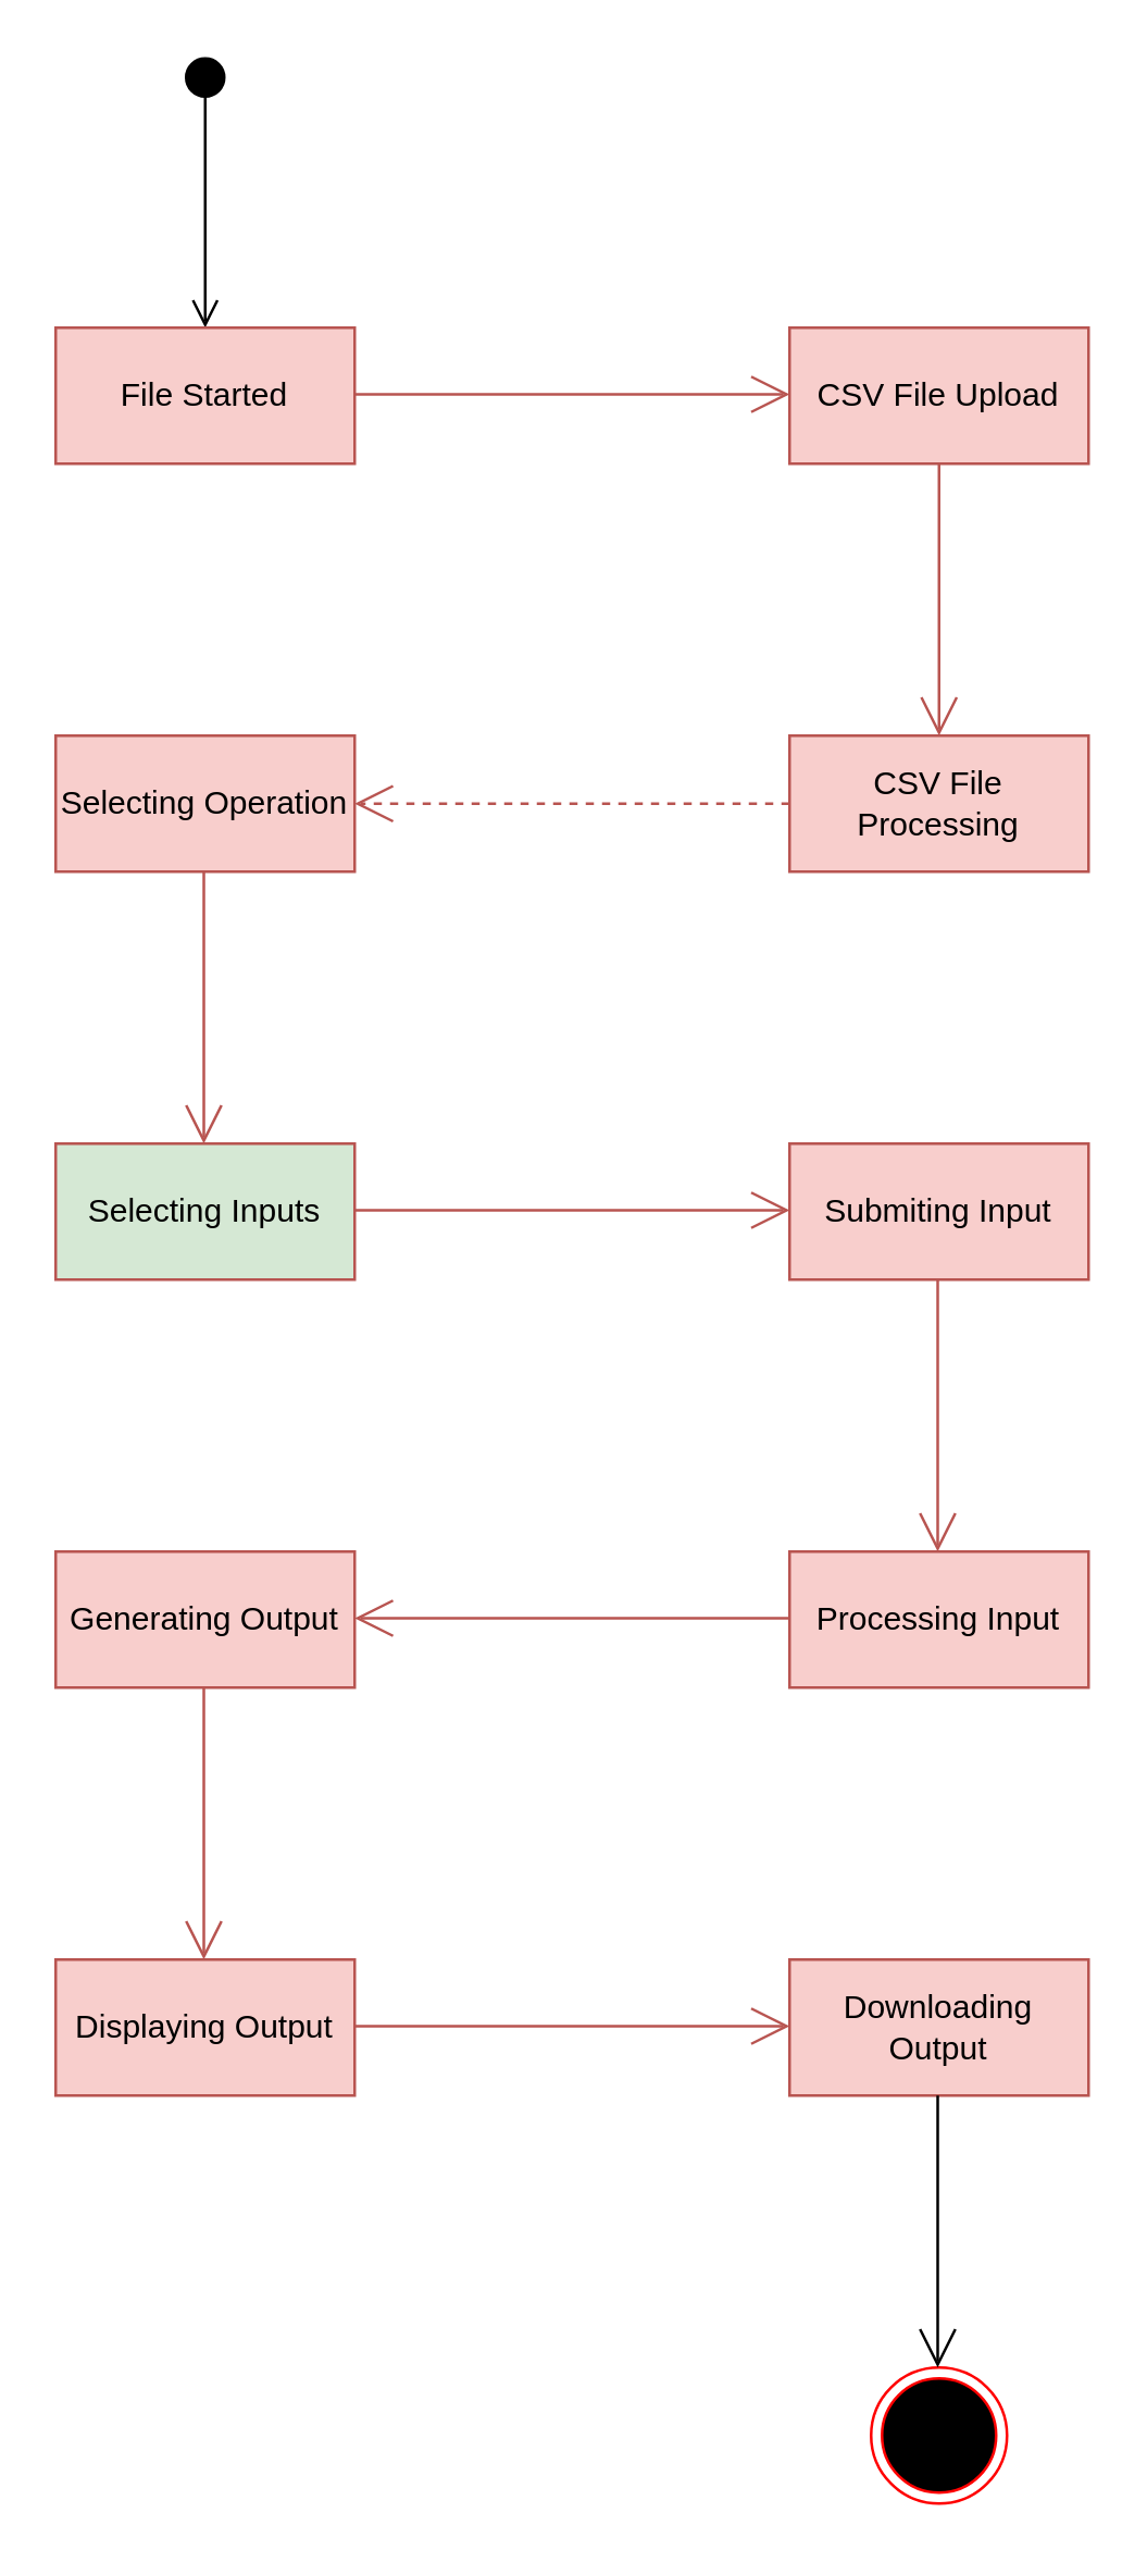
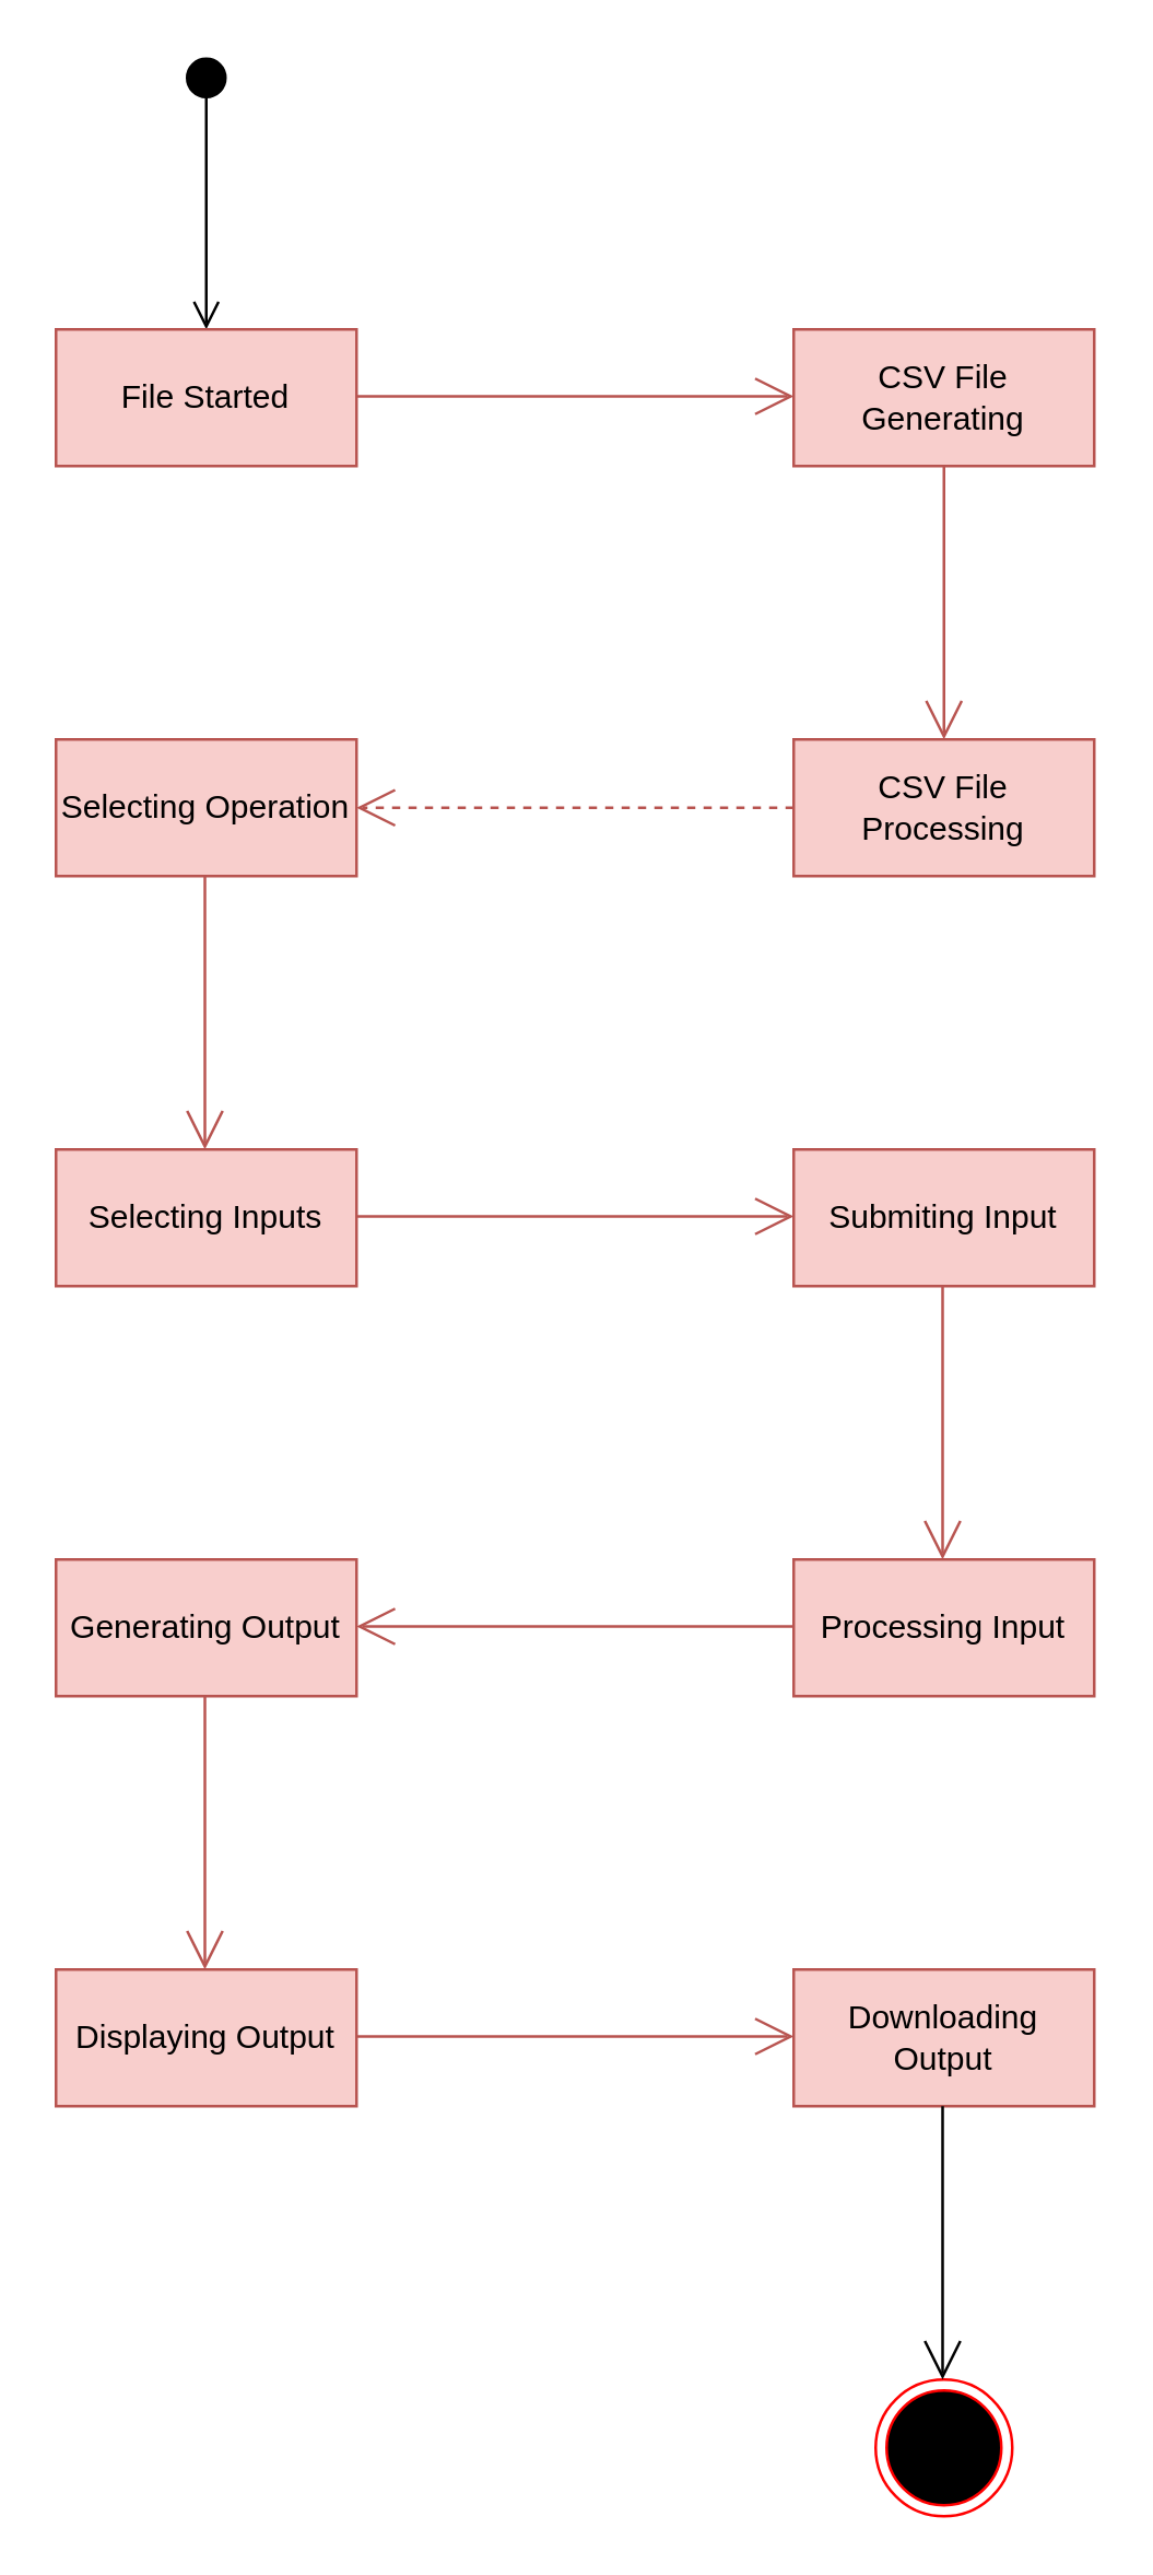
  <mxCell id="0" />
  <mxCell id="1" parent="0" />
  <mxCell id="2" value="" style="html=1;verticalAlign=bottom;startArrow=circle;startFill=1;endArrow=open;startSize=6;endSize=8;curved=0;rounded=0;entryX=0.5;entryY=0;entryDx=0;entryDy=0;" edge="1" parent="1" target="3"><mxGeometry width="80" relative="1" as="geometry"><mxPoint x="75" y="20" as="sourcePoint" /><mxPoint x="121" y="53" as="targetPoint" /></mxGeometry></mxCell>
  <mxCell id="3" value="File Started" style="html=1;whiteSpace=wrap;fillColor=#f8cecc;strokeColor=#b85450;" vertex="1" parent="1"><mxGeometry x="20" y="120" width="110" height="50" as="geometry" /></mxCell>
  <mxCell id="4" value="" style="endArrow=open;endFill=1;endSize=12;html=1;rounded=0;fillColor=#f8cecc;strokeColor=#b85450;" edge="1" parent="1"><mxGeometry width="160" relative="1" as="geometry"><mxPoint x="130" y="144.5" as="sourcePoint" /><mxPoint x="290" y="144.5" as="targetPoint" /></mxGeometry></mxCell>
- <mxCell id="5" value="CSV File Upload" style="html=1;whiteSpace=wrap;fillColor=#f8cecc;strokeColor=#b85450;" vertex="1" parent="1"><mxGeometry x="290" y="120" width="110" height="50" as="geometry" /></mxCell>
+ <mxCell id="5" value="CSV File Generating" style="html=1;whiteSpace=wrap;fillColor=#f8cecc;strokeColor=#b85450;" vertex="1" parent="1"><mxGeometry x="290" y="120" width="110" height="50" as="geometry" /></mxCell>
  <mxCell id="6" value="" style="endArrow=open;endFill=1;endSize=12;html=1;rounded=0;exitX=0.5;exitY=1;exitDx=0;exitDy=0;fillColor=#f8cecc;strokeColor=#b85450;" edge="1" parent="1" source="5"><mxGeometry width="160" relative="1" as="geometry"><mxPoint x="220" y="270" as="sourcePoint" /><mxPoint x="345" y="270" as="targetPoint" /></mxGeometry></mxCell>
  <mxCell id="7" value="CSV File Processing" style="html=1;whiteSpace=wrap;fillColor=#f8cecc;strokeColor=#b85450;" vertex="1" parent="1"><mxGeometry x="290" y="270" width="110" height="50" as="geometry" /></mxCell>
  <mxCell id="8" value="Selecting Operation" style="html=1;whiteSpace=wrap;fillColor=#f8cecc;strokeColor=#b85450;" vertex="1" parent="1"><mxGeometry x="20" y="270" width="110" height="50" as="geometry" /></mxCell>
- <mxCell id="9" value="Selecting Inputs" style="html=1;whiteSpace=wrap;fillColor=#d5e8d4;strokeColor=#b85450;" vertex="1" parent="1"><mxGeometry x="20" y="420" width="110" height="50" as="geometry" /></mxCell>
+ <mxCell id="9" value="Selecting Inputs" style="html=1;whiteSpace=wrap;fillColor=#f8cecc;strokeColor=#b85450;" vertex="1" parent="1"><mxGeometry x="20" y="420" width="110" height="50" as="geometry" /></mxCell>
  <mxCell id="10" value="Submiting Input" style="html=1;whiteSpace=wrap;fillColor=#f8cecc;strokeColor=#b85450;" vertex="1" parent="1"><mxGeometry x="290" y="420" width="110" height="50" as="geometry" /></mxCell>
  <mxCell id="11" value="Processing Input" style="html=1;whiteSpace=wrap;fillColor=#f8cecc;strokeColor=#b85450;" vertex="1" parent="1"><mxGeometry x="290" y="570" width="110" height="50" as="geometry" /></mxCell>
  <mxCell id="12" value="Generating Output" style="html=1;whiteSpace=wrap;fillColor=#f8cecc;strokeColor=#b85450;" vertex="1" parent="1"><mxGeometry x="20" y="570" width="110" height="50" as="geometry" /></mxCell>
  <mxCell id="13" value="Displaying Output" style="html=1;whiteSpace=wrap;fillColor=#f8cecc;strokeColor=#b85450;" vertex="1" parent="1"><mxGeometry x="20" y="720" width="110" height="50" as="geometry" /></mxCell>
  <mxCell id="14" value="Downloading Output" style="html=1;whiteSpace=wrap;fillColor=#f8cecc;strokeColor=#b85450;" vertex="1" parent="1"><mxGeometry x="290" y="720" width="110" height="50" as="geometry" /></mxCell>
  <mxCell id="15" value="" style="ellipse;html=1;shape=endState;fillColor=#000000;strokeColor=#ff0000;" vertex="1" parent="1"><mxGeometry x="320" y="870" width="50" height="50" as="geometry" /></mxCell>
  <mxCell id="16" value="" style="endArrow=open;endFill=1;endSize=12;html=1;rounded=0;exitX=0.5;exitY=1;exitDx=0;exitDy=0;fillColor=#f8cecc;strokeColor=#b85450;" edge="1" parent="1"><mxGeometry width="160" relative="1" as="geometry"><mxPoint x="74.5" y="320" as="sourcePoint" /><mxPoint x="74.5" y="420" as="targetPoint" /></mxGeometry></mxCell>
  <mxCell id="17" value="" style="endArrow=open;endFill=1;endSize=12;html=1;rounded=0;exitX=0.5;exitY=1;exitDx=0;exitDy=0;fillColor=#f8cecc;strokeColor=#b85450;" edge="1" parent="1"><mxGeometry width="160" relative="1" as="geometry"><mxPoint x="344.5" y="470" as="sourcePoint" /><mxPoint x="344.5" y="570" as="targetPoint" /></mxGeometry></mxCell>
  <mxCell id="18" value="" style="endArrow=open;endFill=1;endSize=12;html=1;rounded=0;exitX=0.5;exitY=1;exitDx=0;exitDy=0;fillColor=#f8cecc;strokeColor=#b85450;" edge="1" parent="1"><mxGeometry width="160" relative="1" as="geometry"><mxPoint x="74.5" y="620" as="sourcePoint" /><mxPoint x="74.5" y="720" as="targetPoint" /></mxGeometry></mxCell>
  <mxCell id="19" value="" style="endArrow=open;endFill=1;endSize=12;html=1;rounded=0;exitX=0.5;exitY=1;exitDx=0;exitDy=0;" edge="1" parent="1"><mxGeometry width="160" relative="1" as="geometry"><mxPoint x="344.5" y="770" as="sourcePoint" /><mxPoint x="344.5" y="870" as="targetPoint" /></mxGeometry></mxCell>
  <mxCell id="20" value="" style="endArrow=open;endFill=1;endSize=12;html=1;rounded=0;exitX=0;exitY=0.5;exitDx=0;exitDy=0;entryX=1;entryY=0.5;entryDx=0;entryDy=0;fillColor=#f8cecc;strokeColor=#b85450;dashed=1;" edge="1" parent="1" source="7" target="8"><mxGeometry width="160" relative="1" as="geometry"><mxPoint x="210" y="190" as="sourcePoint" /><mxPoint x="210" y="290" as="targetPoint" /></mxGeometry></mxCell>
  <mxCell id="21" value="" style="endArrow=open;endFill=1;endSize=12;html=1;rounded=0;exitX=0;exitY=0.5;exitDx=0;exitDy=0;entryX=1;entryY=0.5;entryDx=0;entryDy=0;fillColor=#f8cecc;strokeColor=#b85450;" edge="1" parent="1"><mxGeometry width="160" relative="1" as="geometry"><mxPoint x="290" y="594.5" as="sourcePoint" /><mxPoint x="130" y="594.5" as="targetPoint" /></mxGeometry></mxCell>
  <mxCell id="22" value="" style="endArrow=open;endFill=1;endSize=12;html=1;rounded=0;fillColor=#f8cecc;strokeColor=#b85450;" edge="1" parent="1"><mxGeometry width="160" relative="1" as="geometry"><mxPoint x="130" y="444.5" as="sourcePoint" /><mxPoint x="290" y="444.5" as="targetPoint" /></mxGeometry></mxCell>
  <mxCell id="23" value="" style="endArrow=open;endFill=1;endSize=12;html=1;rounded=0;fillColor=#f8cecc;strokeColor=#b85450;" edge="1" parent="1"><mxGeometry width="160" relative="1" as="geometry"><mxPoint x="130" y="744.5" as="sourcePoint" /><mxPoint x="290" y="744.5" as="targetPoint" /></mxGeometry></mxCell>
